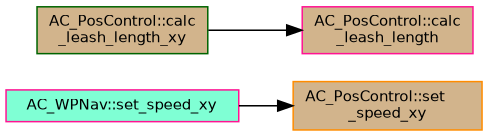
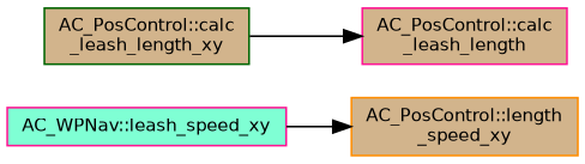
  digraph {
    rankdir=LR
    node [color=deeppink fillcolor=tan fontname=Helvetica fontsize=10 shape=record style=filled]
    edge [color=black fontname=Helvetica fontsize=10 labelfontname=Helvetica labelfontsize=10 style=solid]
-   n1 [fillcolor=aquamarine fontcolor=black height=0.2 label="AC_WPNav::set_speed_xy" width=0.4]
-   n2 [color=darkorange height=0.2 label="AC_PosControl::set\l_speed_xy" width=0.4]
+   n1 [fillcolor=aquamarine fontcolor=black height=0.2 label="AC_WPNav::leash_speed_xy" width=0.4]
+   n2 [color=darkorange height=0.2 label="AC_PosControl::length\l_speed_xy" width=0.4]
    n3 [color=darkgreen height=0.2 label="AC_PosControl::calc\l_leash_length_xy" width=0.4]
    n4 [height=0.2 label="AC_PosControl::calc\l_leash_length" width=0.4]
    n1 -> n2
    n3 -> n4
  }
